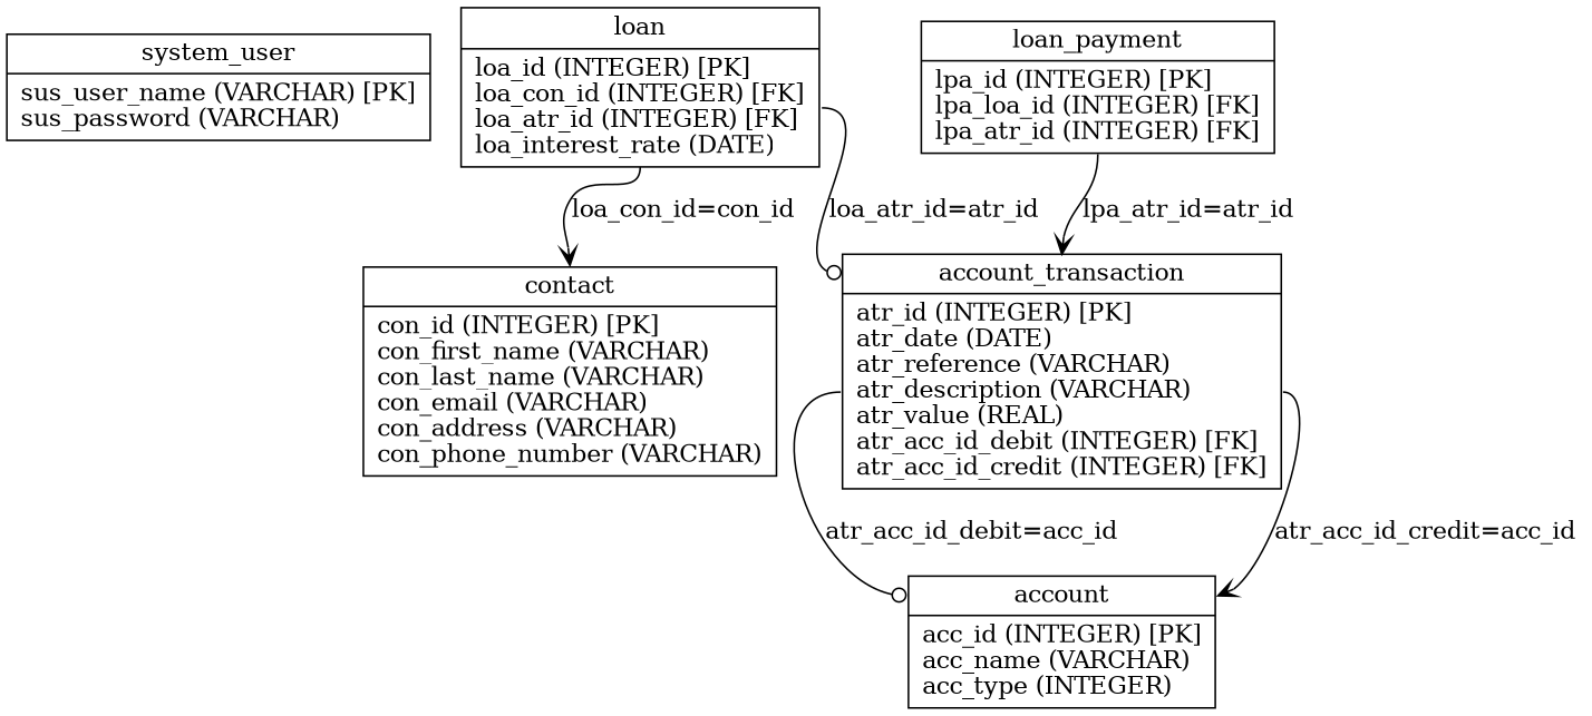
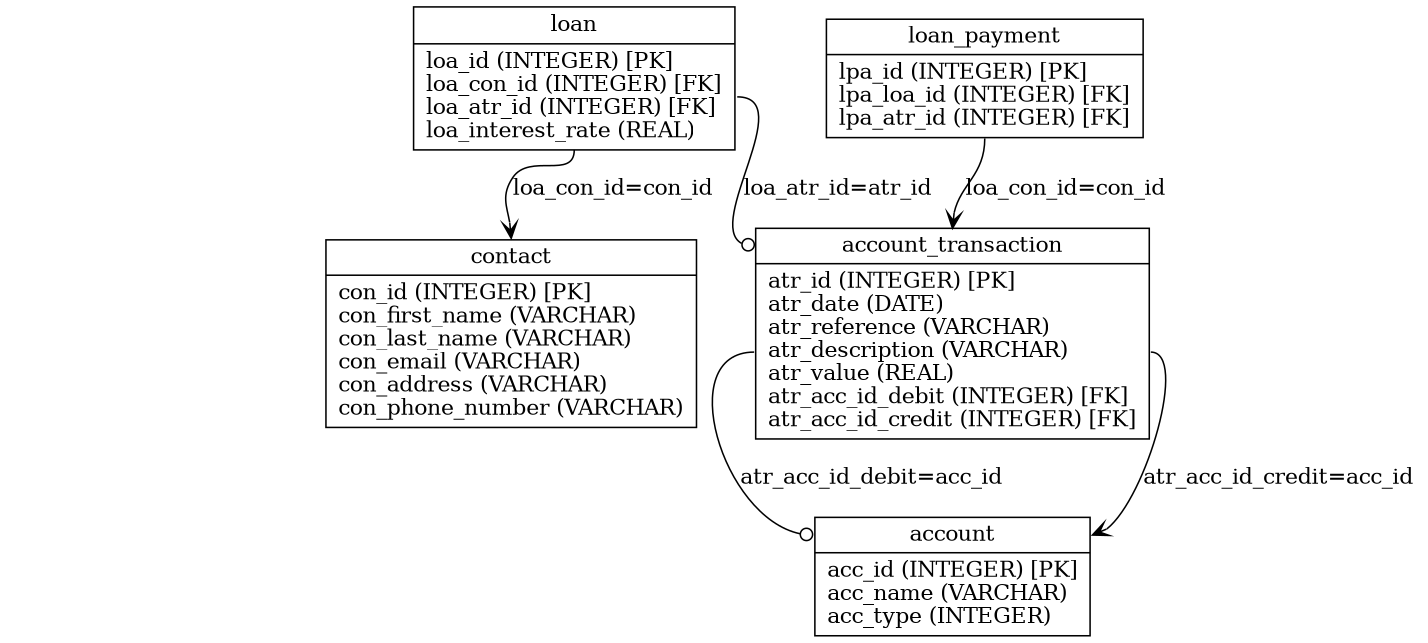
  digraph {
    node [shape=record]
    edge [arrowhead=vee headport=table tailport=cols]
-   n1 [label="{<table>system_user|<cols>sus_user_name (VARCHAR) [PK]\lsus_password (VARCHAR)\l}"]
    n2 [label="{<table>account|<cols>acc_id (INTEGER) [PK]\lacc_name (VARCHAR)\lacc_type (INTEGER)\l}"]
    n3 [label="{<table>account_transaction|<cols>atr_id (INTEGER) [PK]\latr_date (DATE)\latr_reference (VARCHAR)\latr_description (VARCHAR)\latr_value (REAL)\latr_acc_id_debit (INTEGER) [FK]\latr_acc_id_credit (INTEGER) [FK]\l}"]
    n4 [label="{<table>contact|<cols>con_id (INTEGER) [PK]\lcon_first_name (VARCHAR)\lcon_last_name (VARCHAR)\lcon_email (VARCHAR)\lcon_address (VARCHAR)\lcon_phone_number (VARCHAR)\l}"]
-   n5 [label="{<table>loan|<cols>loa_id (INTEGER) [PK]\lloa_con_id (INTEGER) [FK]\lloa_atr_id (INTEGER) [FK]\lloa_interest_rate (DATE)\l}"]
+   n5 [label="{<table>loan|<cols>loa_id (INTEGER) [PK]\lloa_con_id (INTEGER) [FK]\lloa_atr_id (INTEGER) [FK]\lloa_interest_rate (REAL)\l}"]
    n6 [label="{<table>loan_payment|<cols>lpa_id (INTEGER) [PK]\llpa_loa_id (INTEGER) [FK]\llpa_atr_id (INTEGER) [FK]\l}"]
    n3 -> n2 [arrowhead=odot label="atr_acc_id_debit=acc_id "]
    n3 -> n2 [label="atr_acc_id_credit=acc_id "]
    n5 -> n3 [arrowhead=odot label="loa_atr_id=atr_id "]
    n5 -> n4 [label="loa_con_id=con_id "]
-   n6 -> n3 [label="lpa_atr_id=atr_id "]
+   n6 -> n3 [label="loa_con_id=con_id "]
  }
